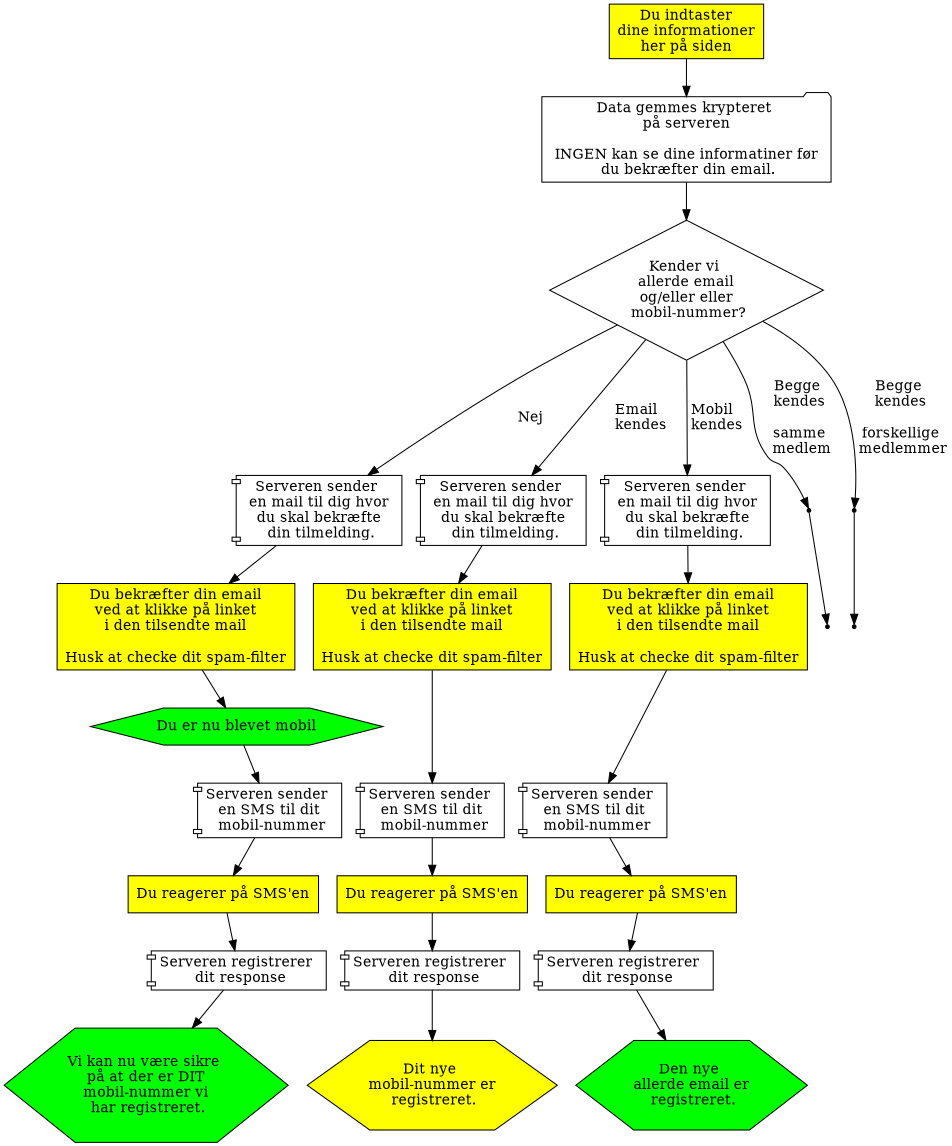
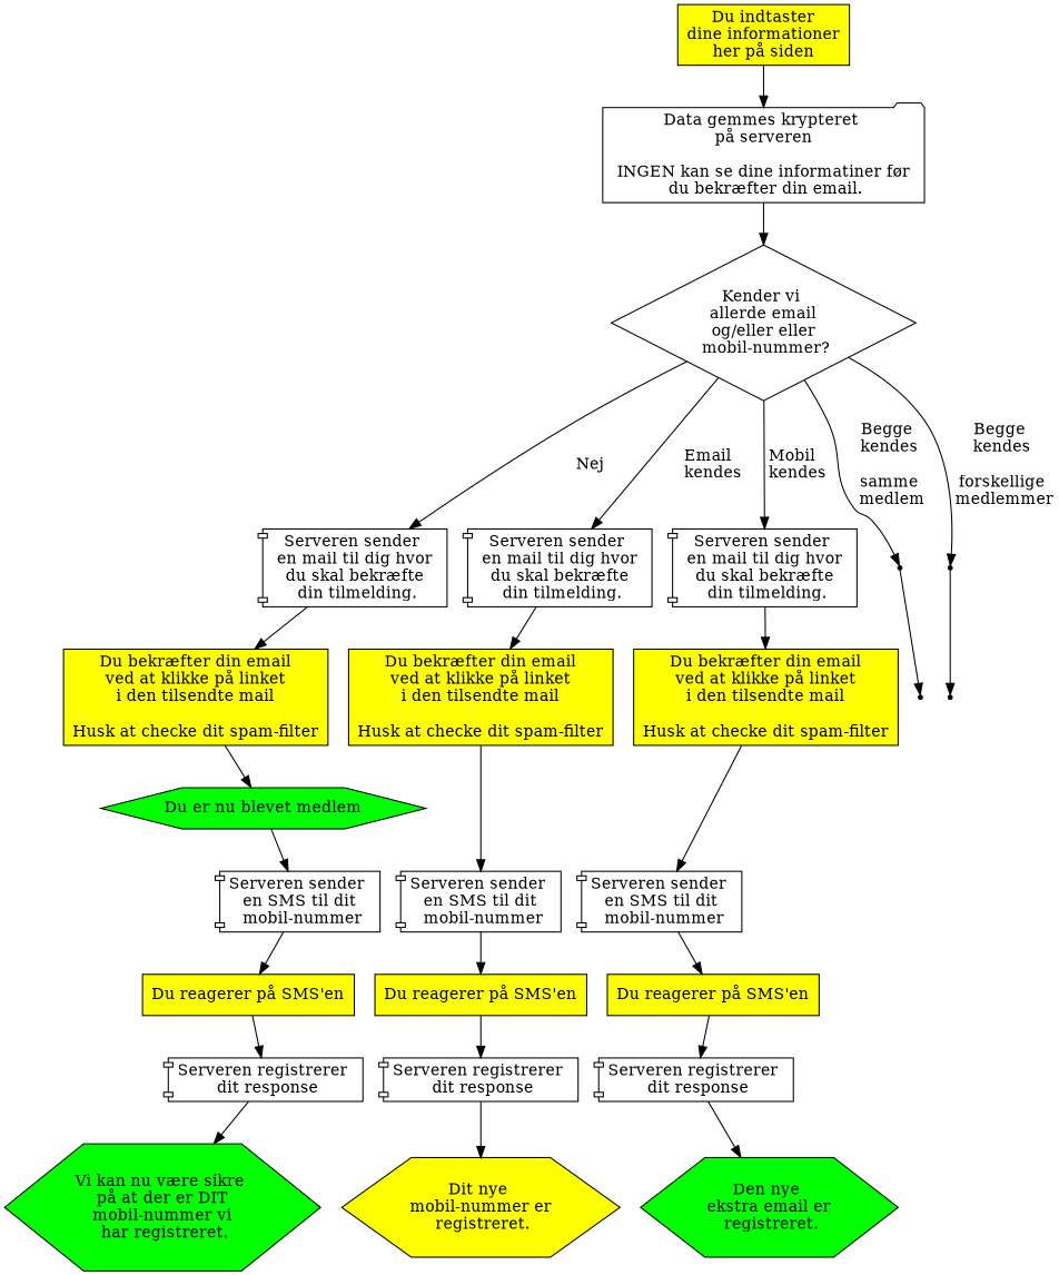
  digraph {
    node [shape=component]
    n1 [fillcolor=yellow label="Du bekræfter din email\nved at klikke på linket\ni den tilsendte mail\n\nHusk at checke dit spam-filter" shape=box style=filled]
    n2 [fillcolor=yellow label="Du bekræfter din email\nved at klikke på linket\ni den tilsendte mail\n\nHusk at checke dit spam-filter" shape=box style=filled]
    n3 [fillcolor=yellow label="Du bekræfter din email\nved at klikke på linket\ni den tilsendte mail\n\nHusk at checke dit spam-filter" shape=box style=filled]
    n4 [fillcolor=yellow label="Du reagerer på SMS'en" shape=box style=filled]
    n5 [fillcolor=yellow label="Du reagerer på SMS'en" shape=box style=filled]
    n6 [fillcolor=yellow label="Du reagerer på SMS'en" shape=box style=filled]
    n7 [fillcolor=yellow label="Du indtaster\ndine informationer\nher på siden" shape=box style=filled]
    n8 [label="Serveren sender \n en mail til dig hvor \n du skal bekræfte \n din tilmelding."]
    n9 [label="Serveren sender \n en mail til dig hvor \n du skal bekræfte \n din tilmelding."]
    n10 [label="Serveren sender \n en mail til dig hvor \n du skal bekræfte \n din tilmelding."]
    n11 [label="Serveren sender \n en SMS til dit \n mobil-nummer"]
    n12 [label="Serveren sender \n en SMS til dit \n mobil-nummer"]
    n13 [label="Serveren sender \n en SMS til dit \n mobil-nummer"]
    n14 [label="Serveren registrerer \n dit response"]
    n15 [label="Serveren registrerer \n dit response"]
    n16 [label="Serveren registrerer \n dit response"]
-   n17 [fillcolor=green label="Du er nu blevet mobil" shape=hexagon style=filled]
+   n17 [fillcolor=green label="Du er nu blevet medlem" shape=hexagon style=filled]
    n18 [fillcolor=green label="Vi kan nu være sikre \n på at der er DIT \n mobil-nummer vi \n har registreret." shape=hexagon style=filled]
-   n19 [fillcolor=green label="Den nye \n allerde email er \n registreret." shape=hexagon style=filled]
+   n19 [fillcolor=green label="Den nye \n ekstra email er \n registreret." shape=hexagon style=filled]
    n20 [fillcolor=yellow label="Dit nye \n mobil-nummer er \n registreret." shape=hexagon style=filled]
    n21 [label="Kender vi \n allerde email \n og/eller eller \n mobil-nummer?" shape=diamond]
    n22 [label="Data gemmes krypteret \n på serveren \n \n INGEN kan se dine informatiner før \n du bekræfter din email." shape=folder]
    samme_member [shape=point]
    different_members [shape=point]
    already_member_email [shape=point]
    diffierent_members_email [shape=point]
    subgraph sub_1 {
      n7
      subgraph cluster_2 {
        style=invis
        n1
        n2
        n3
      }
      subgraph cluster_3 {
        style=invis
        n4
        n5
        n6
      }
    }
    subgraph sub_4 {
      subgraph cluster_5 {
        style=invis
        n8
        n9
        n10
      }
      subgraph cluster_6 {
        style=invis
        n11
        n12
        n13
      }
      subgraph cluster_7 {
        style=invis
        n14
        n15
        n16
      }
    }
    subgraph sub_8 {
      n17
      n18
      n19
      n20
    }
    subgraph sub_9 {
      n21
    }
    n1 -> n17
    n2 -> n12
    n3 -> n13
    n4 -> n14
    n5 -> n15
    n6 -> n16
    n7 -> n22
    n8 -> n1
    n9 -> n2
    n10 -> n3
    n11 -> n4
    n12 -> n5
    n13 -> n6
    n14 -> n18
    n15 -> n20
    n16 -> n19
    n17 -> n11
    n21 -> n8 [label=Nej]
    n21 -> n9 [label="Email \n kendes"]
    n21 -> n10 [label="Mobil \n kendes"]
    n21 -> samme_member [label="Begge \n kendes \n\n samme \n medlem"]
    n21 -> different_members [label="Begge \n kendes \n\n forskellige \n medlemmer"]
    n22 -> n21
    samme_member -> already_member_email
    different_members -> diffierent_members_email
  }
